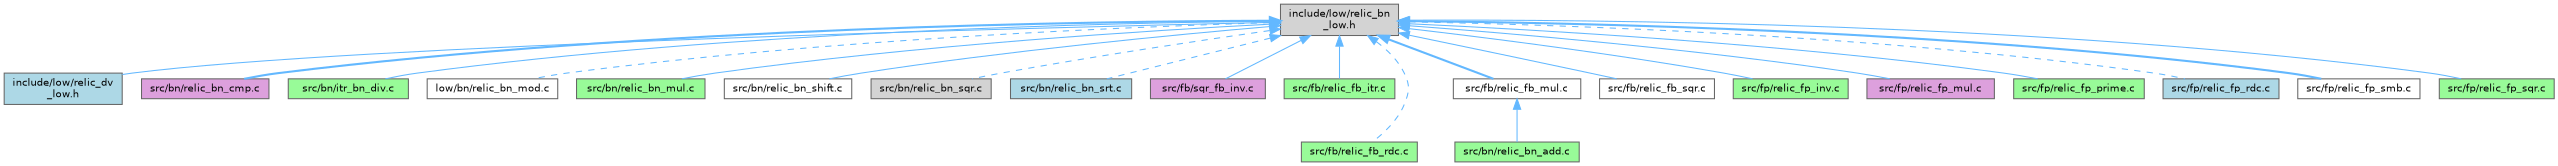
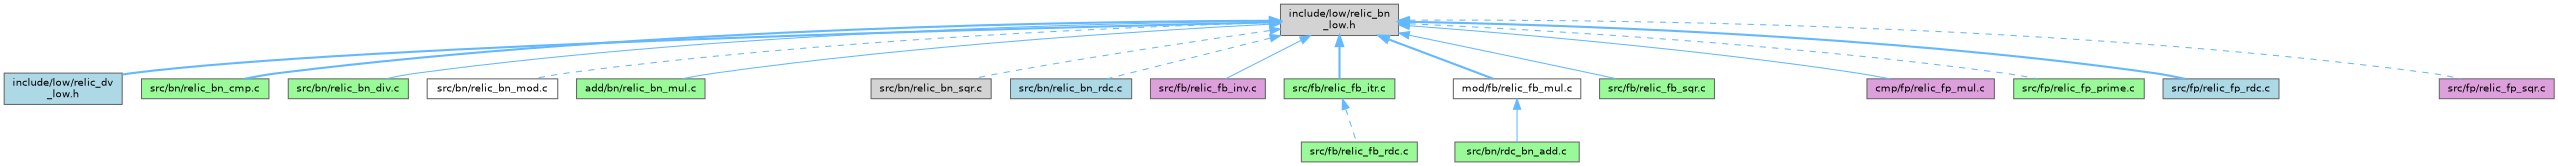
  digraph {
    node [color=grey40 fillcolor=palegreen fontname=Helvetica fontsize=10 shape=box style=filled]
    edge [color=steelblue1 dir=back fontname=Helvetica fontsize=10 labelfontname=Helvetica labelfontsize=10 style=solid]
    n1 [color=gray40 fillcolor=lightgrey fontcolor=black height=0.2 label="include/low/relic_bn\l_low.h" width=0.4]
    n2 [fillcolor=lightblue height=0.2 label="include/low/relic_dv\l_low.h" width=0.4]
-   n3 [fillcolor=plum height=0.2 label="src/bn/relic_bn_cmp.c" width=0.4]
-   n4 [height=0.2 label="src/bn/itr_bn_div.c" width=0.4]
-   n5 [fillcolor=white height=0.2 label="low/bn/relic_bn_mod.c" width=0.4]
-   n6 [height=0.2 label="src/bn/relic_bn_mul.c" width=0.4]
-   n7 [fillcolor=white height=0.2 label="src/bn/relic_bn_shift.c" width=0.4]
+   n3 [height=0.2 label="src/bn/relic_bn_cmp.c" width=0.4]
+   n4 [height=0.2 label="src/bn/relic_bn_div.c" width=0.4]
+   n5 [fillcolor=white height=0.2 label="src/bn/relic_bn_mod.c" width=0.4]
+   n6 [height=0.2 label="add/bn/relic_bn_mul.c" width=0.4]
    n8 [fillcolor=lightgrey height=0.2 label="src/bn/relic_bn_sqr.c" width=0.4]
-   n9 [fillcolor=lightblue height=0.2 label="src/bn/relic_bn_srt.c" width=0.4]
-   n10 [fillcolor=plum height=0.2 label="src/fb/sqr_fb_inv.c" width=0.4]
+   n9 [fillcolor=lightblue height=0.2 label="src/bn/relic_bn_rdc.c" width=0.4]
+   n10 [fillcolor=plum height=0.2 label="src/fb/relic_fb_inv.c" width=0.4]
    n11 [height=0.2 label="src/fb/relic_fb_itr.c" width=0.4]
-   n12 [fillcolor=white height=0.2 label="src/fb/relic_fb_mul.c" width=0.4]
+   n12 [fillcolor=white height=0.2 label="mod/fb/relic_fb_mul.c" width=0.4]
    n13 [height=0.2 label="src/fb/relic_fb_rdc.c" width=0.4]
-   n14 [fillcolor=white height=0.2 label="src/fb/relic_fb_sqr.c" width=0.4]
-   n15 [height=0.2 label="src/fp/relic_fp_inv.c" width=0.4]
-   n16 [fillcolor=plum height=0.2 label="src/fp/relic_fp_mul.c" width=0.4]
+   n14 [height=0.2 label="src/fb/relic_fb_sqr.c" width=0.4]
+   n16 [fillcolor=plum height=0.2 label="cmp/fp/relic_fp_mul.c" width=0.4]
    n17 [height=0.2 label="src/fp/relic_fp_prime.c" width=0.4]
    n18 [fillcolor=lightblue height=0.2 label="src/fp/relic_fp_rdc.c" width=0.4]
-   n19 [fillcolor=white height=0.2 label="src/fp/relic_fp_smb.c" width=0.4]
-   n20 [height=0.2 label="src/fp/relic_fp_sqr.c" width=0.4]
-   n21 [height=0.2 label="src/bn/relic_bn_add.c" width=0.4]
-   n1 -> n2
+   n20 [fillcolor=plum height=0.2 label="src/fp/relic_fp_sqr.c" width=0.4]
+   n21 [height=0.2 label="src/bn/rdc_bn_add.c" width=0.4]
+   n1 -> n2 [style=bold]
    n1 -> n3 [style=bold]
    n1 -> n4
    n1 -> n5 [style=dashed]
    n1 -> n6
-   n1 -> n7
    n1 -> n8 [style=dashed]
    n1 -> n9 [style=dashed]
    n1 -> n10
-   n1 -> n11
+   n1 -> n11 [style=bold]
    n1 -> n12 [style=bold]
-   n1 -> n13 [style=dashed]
+   n11 -> n13 [style=dashed]
    n1 -> n14
-   n1 -> n15
    n1 -> n16
-   n1 -> n17
-   n1 -> n18 [style=dashed]
-   n1 -> n19 [style=bold]
-   n1 -> n20
+   n1 -> n17 [style=dashed]
+   n1 -> n18 [style=bold]
+   n1 -> n20 [style=dashed]
    n12 -> n21
  }
